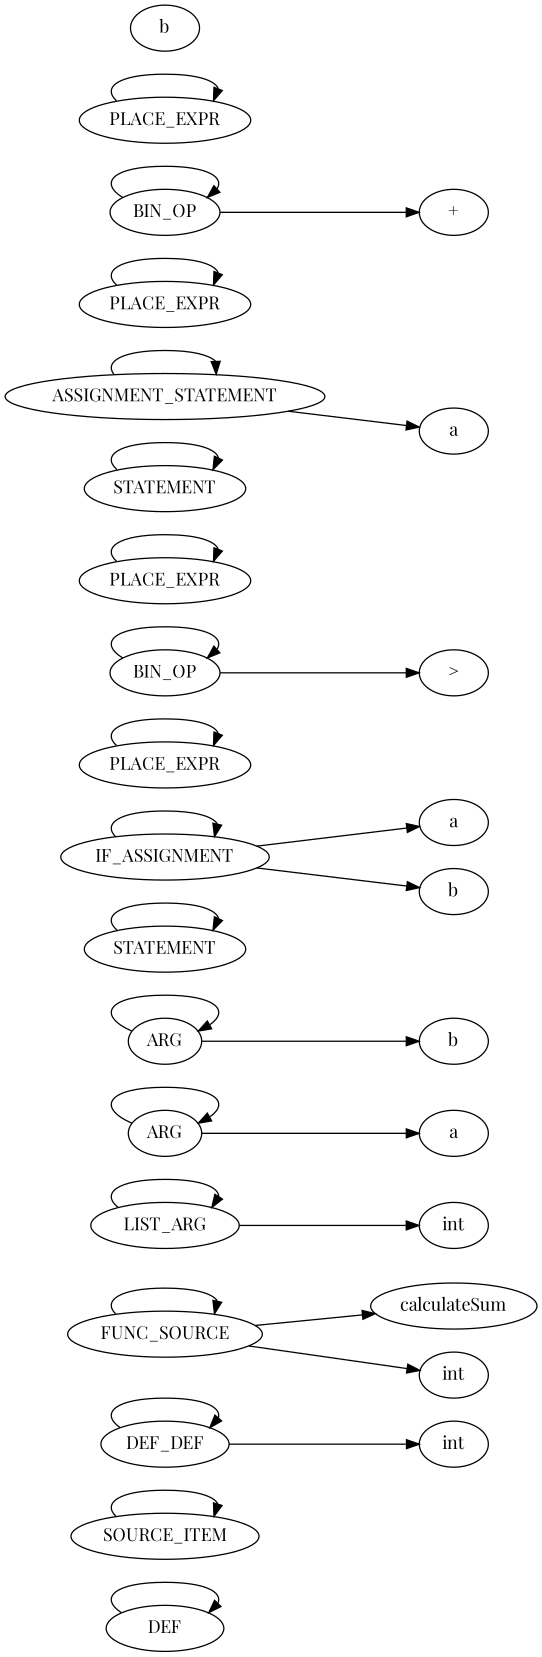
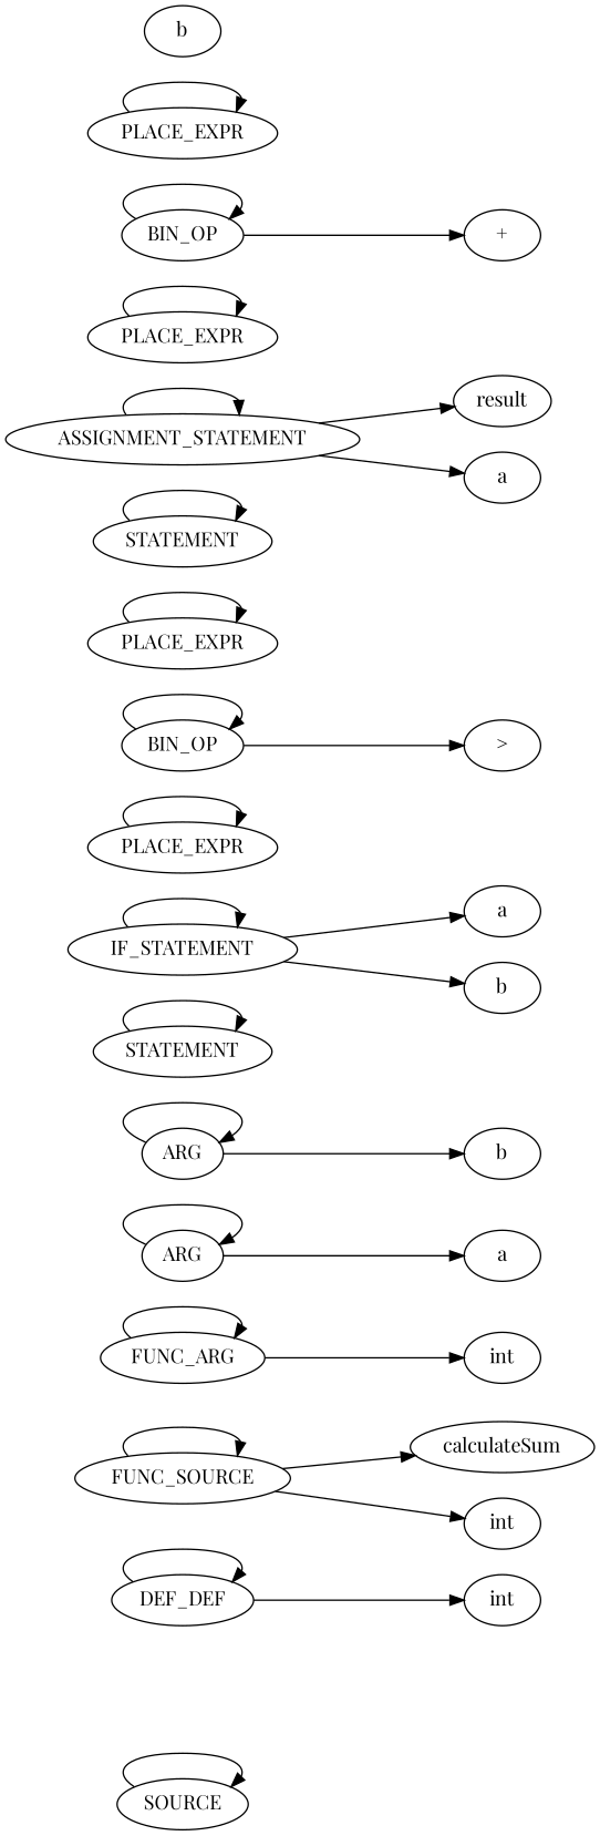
  digraph {
    fontname="Playfair Display"
    rankdir=LR
    node [fontname="Playfair Display" shape=ellipse]
    edge [fontname="Playfair Display"]
-   n1 [label=DEF]
-   n2 [label=SOURCE_ITEM]
+   n1 [label=SOURCE]
    n3 [label=DEF_DEF]
    n4 [label=int]
    n5 [label=FUNC_SOURCE]
    n6 [label=calculateSum]
    n7 [label=int]
-   n8 [label=LIST_ARG]
+   n8 [label=FUNC_ARG]
    n9 [label=int]
    n10 [label=ARG]
    n11 [label=a]
    n12 [label=ARG]
    n13 [label=b]
    n14 [label=STATEMENT]
-   n15 [label=IF_ASSIGNMENT]
+   n15 [label=IF_STATEMENT]
    n16 [label=a]
    n17 [label=b]
    n18 [label=PLACE_EXPR]
    n19 [label=BIN_OP]
    n20 [label=">"]
    n21 [label=PLACE_EXPR]
    n22 [label=STATEMENT]
    n23 [label=ASSIGNMENT_STATEMENT]
+   n24 [label=result]
    n25 [label=a]
    n26 [label=PLACE_EXPR]
    n27 [label=BIN_OP]
    n28 [label="+"]
    n29 [label=PLACE_EXPR]
    n30 [label=b]
    n1 -> n1
-   n2 -> n2
    n3 -> n3
    n3 -> n4
    n5 -> n5
    n5 -> n6
    n5 -> n7
    n8 -> n8
    n8 -> n9
    n10 -> n10
    n10 -> n11
    n12 -> n12
    n12 -> n13
    n14 -> n14
    n15 -> n15
    n15 -> n16
    n15 -> n17
    n18 -> n18
    n19 -> n19
    n19 -> n20
    n21 -> n21
    n22 -> n22
    n23 -> n23
+   n23 -> n24
    n23 -> n25
    n26 -> n26
    n27 -> n27
    n27 -> n28
    n29 -> n29
  }
